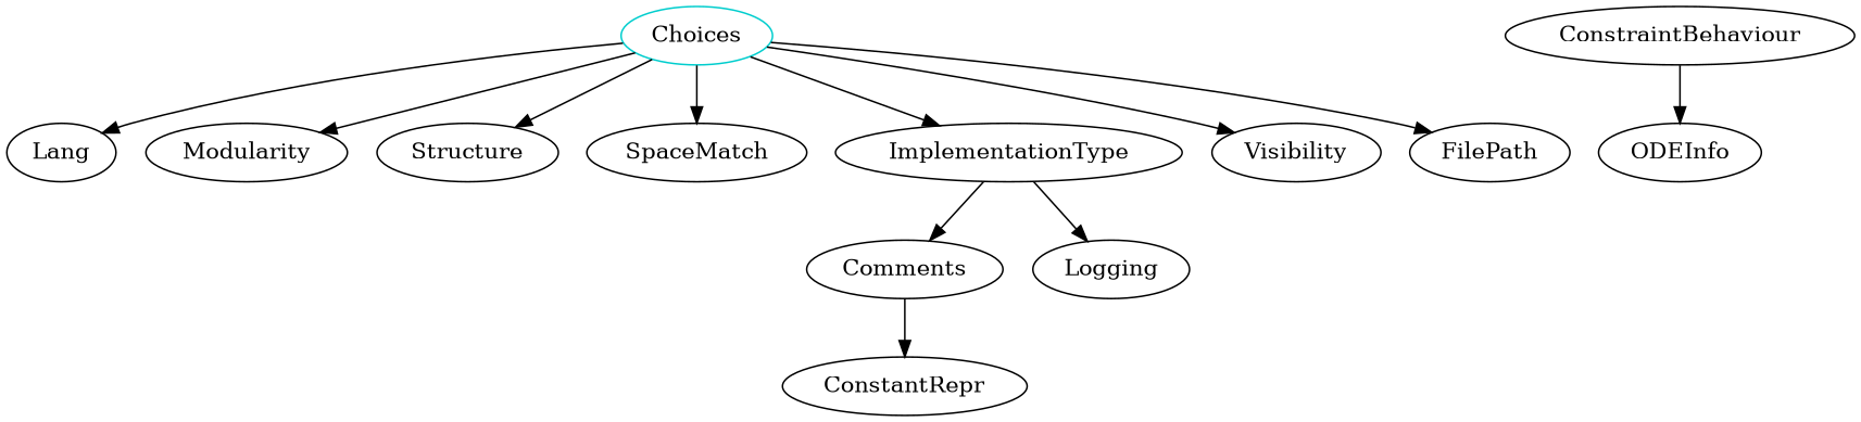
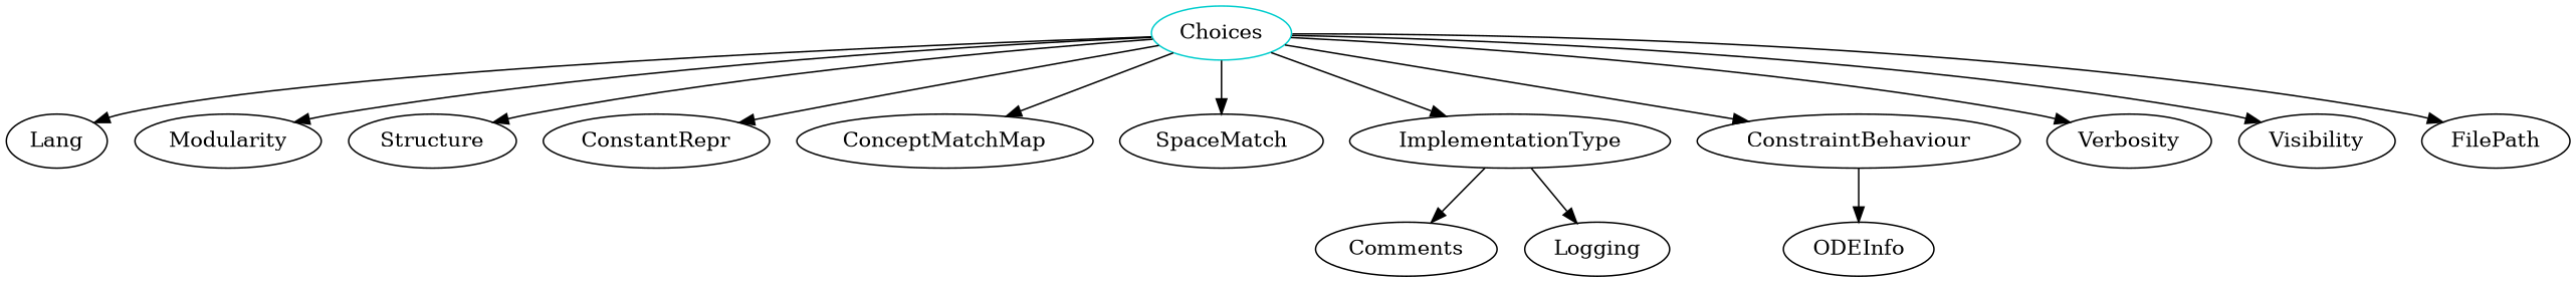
  digraph {
    n1 [color=cyan3 label=Choices shape=oval]
    Lang
    Modularity
    Structure
    ConstantRepr
+   ConceptMatchMap
    SpaceMatch
    ImplementationType
    ConstraintBehaviour
+   Verbosity
    Visibility
    FilePath
    Comments
    Logging
    ODEInfo
    n1 -> Lang
    n1 -> Modularity
    n1 -> Structure
-   Comments -> ConstantRepr
+   n1 -> ConstantRepr
+   n1 -> ConceptMatchMap
    n1 -> SpaceMatch
    n1 -> ImplementationType
+   n1 -> ConstraintBehaviour
+   n1 -> Verbosity
    n1 -> Visibility
    n1 -> FilePath
    ImplementationType -> Comments
    ImplementationType -> Logging
    ConstraintBehaviour -> ODEInfo
  }
